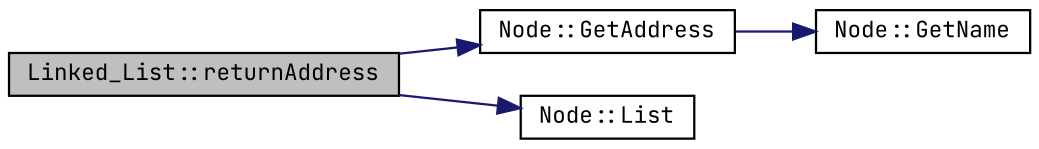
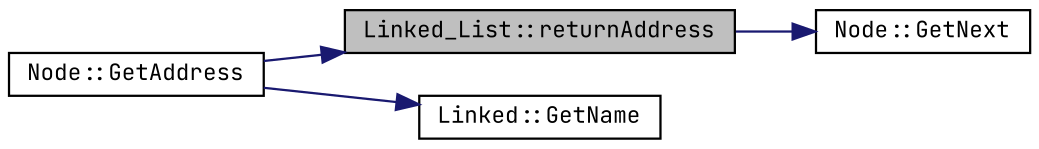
  digraph {
    fontname="JetBrains Mono"
    rankdir=LR
    node [color=black fillcolor=white fontname="JetBrains Mono" fontsize=10 shape=record style=filled]
    edge [color=midnightblue fontname="JetBrains Mono" fontsize=10 labelfontname=Helvetica labelfontsize=10 style=solid]
    n1 [fillcolor=grey75 fontcolor=black height=0.2 label="Linked_List::returnAddress" width=0.4]
    n2 [height=0.2 label="Node::GetAddress" width=0.4]
-   n3 [height=0.2 label="Node::List" width=0.4]
-   n4 [height=0.2 label="Node::GetName" width=0.4]
-   n1 -> n2
+   n3 [height=0.2 label="Node::GetNext" width=0.4]
+   n4 [height=0.2 label="Linked::GetName" width=0.4]
+   n2 -> n1
    n1 -> n3
    n2 -> n4
  }
